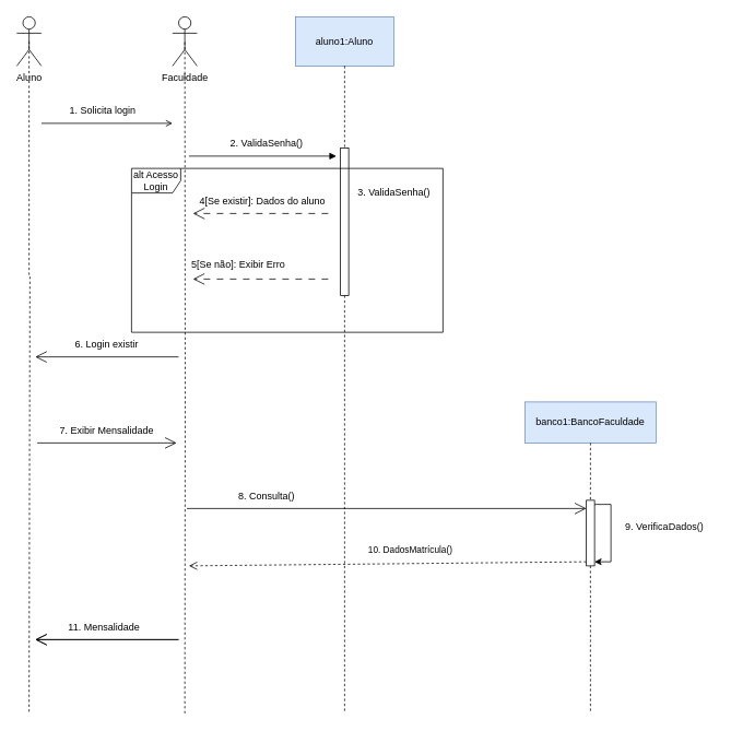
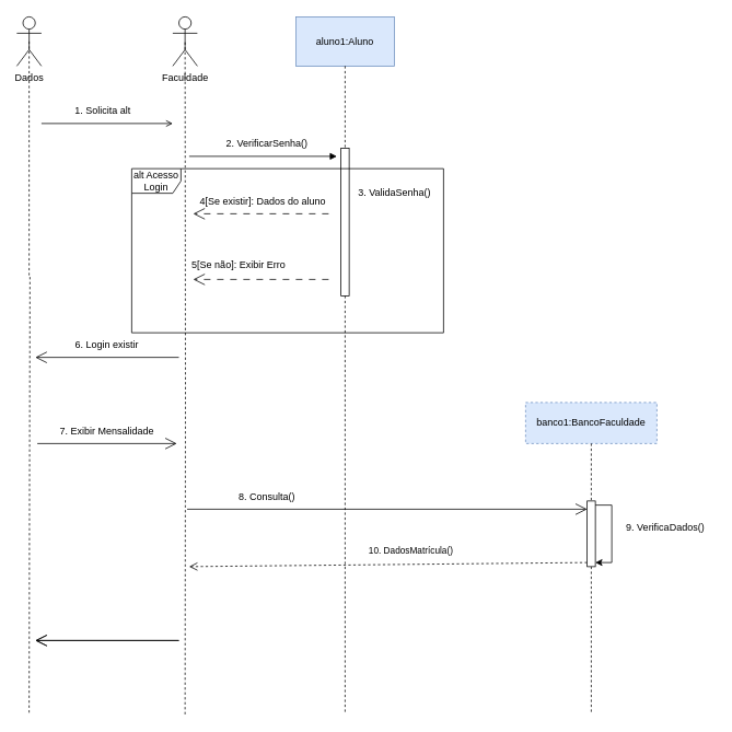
  <mxCell id="0" />
  <mxCell id="1" parent="0" />
  <mxCell id="2" style="edgeStyle=orthogonalEdgeStyle;rounded=0;orthogonalLoop=1;jettySize=auto;html=1;exitX=0.5;exitY=0.5;exitDx=0;exitDy=0;exitPerimeter=0;dashed=1;endArrow=none;endFill=0;" edge="1" parent="1" source="3"><mxGeometry relative="1" as="geometry"><mxPoint x="35" y="870" as="targetPoint" /><Array as="points"><mxPoint x="35" y="335" /><mxPoint x="36" y="335" /></Array></mxGeometry></mxCell>
- <mxCell id="3" value="Aluno" style="shape=umlActor;verticalLabelPosition=bottom;verticalAlign=top;html=1;outlineConnect=0;" vertex="1" parent="1"><mxGeometry x="20" y="20" width="30" height="60" as="geometry" /></mxCell>
+ <mxCell id="3" value="Dados" style="shape=umlActor;verticalLabelPosition=bottom;verticalAlign=top;html=1;outlineConnect=0;" vertex="1" parent="1"><mxGeometry x="20" y="20" width="30" height="60" as="geometry" /></mxCell>
  <mxCell id="4" value="Faculdade&lt;br&gt;" style="shape=umlActor;verticalLabelPosition=bottom;verticalAlign=top;html=1;outlineConnect=0;" vertex="1" parent="1"><mxGeometry x="210" y="20" width="30" height="60" as="geometry" /></mxCell>
  <mxCell id="5" style="edgeStyle=orthogonalEdgeStyle;rounded=0;orthogonalLoop=1;jettySize=auto;html=1;dashed=1;endArrow=none;endFill=0;entryX=0.5;entryY=0.5;entryDx=0;entryDy=0;entryPerimeter=0;" edge="1" parent="1" target="4"><mxGeometry relative="1" as="geometry"><mxPoint x="225" y="870" as="sourcePoint" /></mxGeometry></mxCell>
- <mxCell id="6" value="1. Solicita login" style="text;html=1;strokeColor=none;fillColor=none;align=center;verticalAlign=middle;whiteSpace=wrap;rounded=0;" vertex="1" parent="1"><mxGeometry x="80" y="120" width="90" height="30" as="geometry" /></mxCell>
+ <mxCell id="6" value="1. Solicita alt" style="text;html=1;strokeColor=none;fillColor=none;align=center;verticalAlign=middle;whiteSpace=wrap;rounded=0;" vertex="1" parent="1"><mxGeometry x="80" y="120" width="90" height="30" as="geometry" /></mxCell>
  <mxCell id="7" value="" style="endArrow=open;html=1;rounded=0;endFill=0;startSize=6;" edge="1" parent="1"><mxGeometry width="50" height="50" relative="1" as="geometry"><mxPoint x="50" y="150" as="sourcePoint" /><mxPoint x="210" y="150" as="targetPoint" /></mxGeometry></mxCell>
  <mxCell id="8" style="edgeStyle=orthogonalEdgeStyle;rounded=0;orthogonalLoop=1;jettySize=auto;html=1;exitX=0.5;exitY=1;exitDx=0;exitDy=0;dashed=1;endArrow=none;endFill=0;" edge="1" parent="1" source="14"><mxGeometry relative="1" as="geometry"><mxPoint x="420" y="870" as="targetPoint" /></mxGeometry></mxCell>
  <mxCell id="9" value="aluno1:Aluno" style="rounded=0;whiteSpace=wrap;html=1;fillColor=#dae8fc;strokeColor=#6c8ebf;" vertex="1" parent="1"><mxGeometry x="360" y="20" width="120" height="60" as="geometry" /></mxCell>
- <mxCell id="10" value="2. ValidaSenha()" style="text;html=1;strokeColor=none;fillColor=none;align=center;verticalAlign=middle;whiteSpace=wrap;rounded=0;" vertex="1" parent="1"><mxGeometry x="270" y="160" width="110" height="30" as="geometry" /></mxCell>
+ <mxCell id="10" value="2. VerificarSenha()" style="text;html=1;strokeColor=none;fillColor=none;align=center;verticalAlign=middle;whiteSpace=wrap;rounded=0;" vertex="1" parent="1"><mxGeometry x="270" y="160" width="110" height="30" as="geometry" /></mxCell>
  <mxCell id="11" value="4[Se existir]: Dados do aluno" style="text;html=1;strokeColor=none;fillColor=none;align=center;verticalAlign=middle;whiteSpace=wrap;rounded=0;" vertex="1" parent="1"><mxGeometry x="240" y="230" width="160" height="30" as="geometry" /></mxCell>
  <mxCell id="12" value="" style="endArrow=block;html=1;rounded=0;strokeWidth=1;endFill=1;fontSize=12;" edge="1" parent="1"><mxGeometry width="50" height="50" relative="1" as="geometry"><mxPoint x="230" y="190" as="sourcePoint" /><mxPoint x="410" y="190" as="targetPoint" /></mxGeometry></mxCell>
  <mxCell id="13" value="" style="edgeStyle=orthogonalEdgeStyle;rounded=0;orthogonalLoop=1;jettySize=auto;html=1;exitX=0.5;exitY=1;exitDx=0;exitDy=0;dashed=1;endArrow=none;endFill=0;" edge="1" parent="1" source="9" target="14"><mxGeometry relative="1" as="geometry"><mxPoint x="420" y="490" as="targetPoint" /><mxPoint x="420" y="140" as="sourcePoint" /><Array as="points"><mxPoint x="420" y="200" /><mxPoint x="420" y="200" /></Array></mxGeometry></mxCell>
  <mxCell id="14" value="" style="html=1;points=[[0,0,0,0,5],[0,1,0,0,-5],[1,0,0,0,5],[1,1,0,0,-5]];perimeter=orthogonalPerimeter;outlineConnect=0;targetShapes=umlLifeline;portConstraint=eastwest;newEdgeStyle={&quot;curved&quot;:0,&quot;rounded&quot;:0};" vertex="1" parent="1"><mxGeometry x="415" y="180" width="10" height="180" as="geometry" /></mxCell>
  <mxCell id="15" value="" style="endArrow=open;dashed=1;endFill=0;endSize=12;html=1;rounded=0;dashPattern=8 8;" edge="1" parent="1"><mxGeometry width="160" relative="1" as="geometry"><mxPoint x="400" y="260" as="sourcePoint" /><mxPoint x="235" y="260" as="targetPoint" /></mxGeometry></mxCell>
  <mxCell id="16" value="3. ValidaSenha()" style="text;html=1;align=center;verticalAlign=middle;resizable=0;points=[];autosize=1;strokeColor=none;fillColor=none;" vertex="1" parent="1"><mxGeometry x="425" y="220" width="110" height="30" as="geometry" /></mxCell>
  <mxCell id="17" value="alt Acesso Login" style="shape=umlFrame;whiteSpace=wrap;html=1;pointerEvents=0;" vertex="1" parent="1"><mxGeometry x="160" y="205" width="380" height="200" as="geometry" /></mxCell>
  <mxCell id="18" value="" style="endArrow=open;dashed=1;endFill=0;endSize=12;html=1;rounded=0;dashPattern=8 8;" edge="1" parent="1"><mxGeometry width="160" relative="1" as="geometry"><mxPoint x="400" y="340" as="sourcePoint" /><mxPoint x="235" y="340" as="targetPoint" /></mxGeometry></mxCell>
  <mxCell id="19" value="5[Se não]: Exibir Erro" style="text;html=1;align=center;verticalAlign=middle;resizable=0;points=[];autosize=1;strokeColor=none;fillColor=none;" vertex="1" parent="1"><mxGeometry x="225" y="308" width="130" height="30" as="geometry" /></mxCell>
  <mxCell id="20" value="6. Login existir" style="text;html=1;strokeColor=none;fillColor=none;align=center;verticalAlign=middle;whiteSpace=wrap;rounded=0;" vertex="1" parent="1"><mxGeometry x="80" y="405" width="100" height="30" as="geometry" /></mxCell>
  <mxCell id="21" value="" style="endArrow=open;endFill=1;endSize=12;html=1;rounded=0;" edge="1" parent="1"><mxGeometry width="160" relative="1" as="geometry"><mxPoint x="217.5" y="435" as="sourcePoint" /><mxPoint x="42.5" y="435" as="targetPoint" /></mxGeometry></mxCell>
  <mxCell id="22" value="7. Exibir Mensalidade" style="text;html=1;strokeColor=none;fillColor=none;align=center;verticalAlign=middle;whiteSpace=wrap;rounded=0;" vertex="1" parent="1"><mxGeometry x="60" y="510" width="140" height="30" as="geometry" /></mxCell>
  <mxCell id="23" value="" style="endArrow=open;endFill=1;endSize=12;html=1;rounded=0;" edge="1" parent="1"><mxGeometry width="160" relative="1" as="geometry"><mxPoint x="45" y="540" as="sourcePoint" /><mxPoint x="215" y="540" as="targetPoint" /></mxGeometry></mxCell>
  <mxCell id="24" value="" style="endArrow=open;endFill=1;endSize=12;html=1;rounded=0;" edge="1" parent="1" target="30"><mxGeometry width="160" relative="1" as="geometry"><mxPoint x="227.5" y="620" as="sourcePoint" /><mxPoint x="612.5" y="620" as="targetPoint" /></mxGeometry></mxCell>
  <mxCell id="25" value="8. Consulta()" style="text;html=1;strokeColor=none;fillColor=none;align=center;verticalAlign=middle;whiteSpace=wrap;rounded=0;" vertex="1" parent="1"><mxGeometry x="285" y="590" width="80" height="30" as="geometry" /></mxCell>
  <mxCell id="26" style="edgeStyle=orthogonalEdgeStyle;rounded=0;orthogonalLoop=1;jettySize=auto;html=1;exitX=0.5;exitY=1;exitDx=0;exitDy=0;endArrow=none;endFill=0;dashed=1;" edge="1" parent="1" source="30"><mxGeometry relative="1" as="geometry"><mxPoint x="720" y="870" as="targetPoint" /></mxGeometry></mxCell>
- <mxCell id="27" value="banco1:BancoFaculdade" style="html=1;whiteSpace=wrap;fillColor=#dae8fc;strokeColor=#6c8ebf;" vertex="1" parent="1"><mxGeometry x="640" y="490" width="160" height="50" as="geometry" /></mxCell>
+ <mxCell id="27" value="banco1:BancoFaculdade" style="html=1;whiteSpace=wrap;fillColor=#dae8fc;strokeColor=#6c8ebf;dashed=1;" vertex="1" parent="1"><mxGeometry x="640" y="490" width="160" height="50" as="geometry" /></mxCell>
  <mxCell id="28" value="10. DadosMatrícula()" style="html=1;verticalAlign=bottom;endArrow=open;dashed=1;endSize=8;curved=0;rounded=0;exitX=0;exitY=1;exitDx=0;exitDy=-5;" edge="1" parent="1" source="30"><mxGeometry x="-0.114" y="-7" relative="1" as="geometry"><mxPoint x="230" y="690" as="targetPoint" /><mxPoint as="offset" /></mxGeometry></mxCell>
  <mxCell id="29" value="" style="edgeStyle=orthogonalEdgeStyle;rounded=0;orthogonalLoop=1;jettySize=auto;html=1;exitX=0.5;exitY=1;exitDx=0;exitDy=0;endArrow=none;endFill=0;dashed=1;" edge="1" parent="1" source="27" target="30"><mxGeometry relative="1" as="geometry"><mxPoint x="720" y="800" as="targetPoint" /><mxPoint x="720" y="540" as="sourcePoint" /><Array as="points"><mxPoint x="720" y="620" /><mxPoint x="720" y="620" /></Array></mxGeometry></mxCell>
  <mxCell id="30" value="" style="html=1;points=[[0,0,0,0,5],[0,1,0,0,-5],[1,0,0,0,5],[1,1,0,0,-5]];perimeter=orthogonalPerimeter;outlineConnect=0;targetShapes=umlLifeline;portConstraint=eastwest;newEdgeStyle={&quot;curved&quot;:0,&quot;rounded&quot;:0};" vertex="1" parent="1"><mxGeometry x="715" y="610" width="10" height="80" as="geometry" /></mxCell>
  <mxCell id="31" style="edgeStyle=orthogonalEdgeStyle;rounded=0;orthogonalLoop=1;jettySize=auto;html=1;curved=0;exitX=1;exitY=0;exitDx=0;exitDy=5;exitPerimeter=0;entryX=1;entryY=1;entryDx=0;entryDy=-5;entryPerimeter=0;" edge="1" parent="1" source="30" target="30"><mxGeometry relative="1" as="geometry" /></mxCell>
  <mxCell id="32" value="9. VerificaDados()" style="text;html=1;align=center;verticalAlign=middle;resizable=0;points=[];autosize=1;strokeColor=none;fillColor=none;" vertex="1" parent="1"><mxGeometry x="750" y="628" width="120" height="30" as="geometry" /></mxCell>
- <mxCell id="33" value="11. Mensalidade&amp;nbsp;&amp;nbsp;" style="text;html=1;strokeColor=none;fillColor=none;align=center;verticalAlign=middle;whiteSpace=wrap;rounded=0;" vertex="1" parent="1"><mxGeometry x="65" y="750" width="130" height="30" as="geometry" /></mxCell>
  <mxCell id="34" value="" style="endArrow=open;endFill=1;endSize=12;html=1;rounded=0;" edge="1" parent="1"><mxGeometry width="160" relative="1" as="geometry"><mxPoint x="217.5" y="780" as="sourcePoint" /><mxPoint x="42.5" y="780" as="targetPoint" /></mxGeometry></mxCell>
  <mxCell id="35" value="" style="endArrow=open;endFill=1;endSize=12;html=1;rounded=0;" edge="1" parent="1"><mxGeometry width="160" relative="1" as="geometry"><mxPoint x="217.5" y="780" as="sourcePoint" /><mxPoint x="42.5" y="780" as="targetPoint" /></mxGeometry></mxCell>
